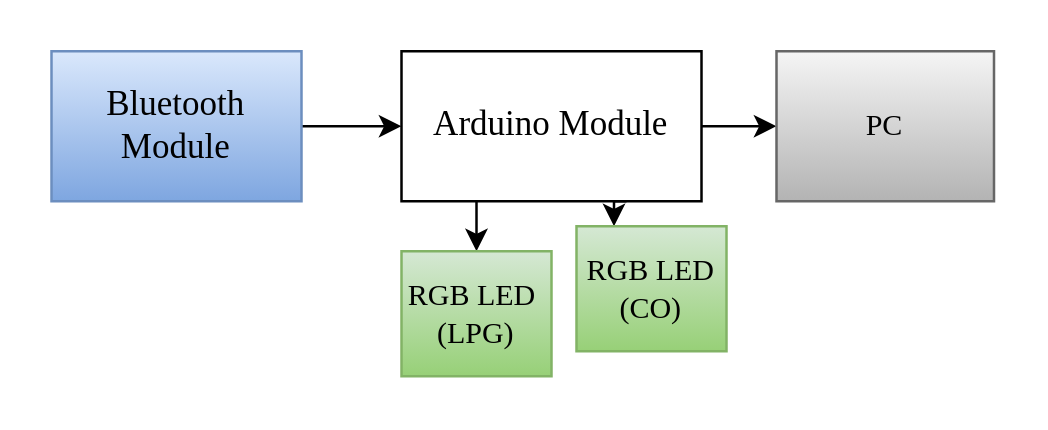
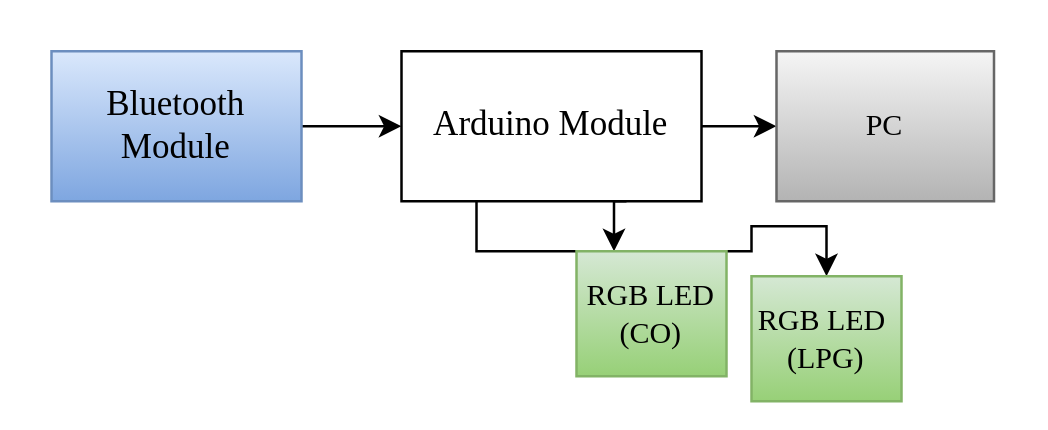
  <mxCell id="0" />
  <mxCell id="1" parent="0" />
  <mxCell id="2" style="edgeStyle=orthogonalEdgeStyle;rounded=0;orthogonalLoop=1;jettySize=auto;html=1;exitX=1;exitY=0.5;exitDx=0;exitDy=0;entryX=0;entryY=0.5;entryDx=0;entryDy=0;" edge="1" parent="1" source="5" target="10"><mxGeometry relative="1" as="geometry" /></mxCell>
  <mxCell id="3" style="edgeStyle=orthogonalEdgeStyle;rounded=0;orthogonalLoop=1;jettySize=auto;html=1;exitX=0.25;exitY=1;exitDx=0;exitDy=0;entryX=0.5;entryY=0;entryDx=0;entryDy=0;" edge="1" parent="1" source="5" target="6"><mxGeometry relative="1" as="geometry" /></mxCell>
  <mxCell id="4" style="edgeStyle=orthogonalEdgeStyle;rounded=0;orthogonalLoop=1;jettySize=auto;html=1;exitX=0.75;exitY=1;exitDx=0;exitDy=0;entryX=0.25;entryY=0;entryDx=0;entryDy=0;" edge="1" parent="1" source="5" target="7"><mxGeometry relative="1" as="geometry" /></mxCell>
  <mxCell id="5" value="&lt;font face=&quot;Times New Roman&quot; style=&quot;font-size: 14px&quot;&gt;Arduino Module&lt;/font&gt;" style="rounded=0;whiteSpace=wrap;html=1;" vertex="1" parent="1"><mxGeometry x="160" y="20" width="120" height="60" as="geometry" /></mxCell>
- <mxCell id="6" value="&lt;span style=&quot;font-family: &amp;#34;times new roman&amp;#34; ; white-space: normal&quot;&gt;RGB LED&amp;nbsp; (LPG)&lt;/span&gt;" style="rounded=0;whiteSpace=wrap;html=1;gradientColor=#97d077;fillColor=#d5e8d4;strokeColor=#82b366;" vertex="1" parent="1"><mxGeometry x="160" y="100" width="60" height="50" as="geometry" /></mxCell>
- <mxCell id="7" value="&lt;span style=&quot;font-family: &amp;#34;times new roman&amp;#34; ; white-space: normal&quot;&gt;RGB LED (CO)&lt;/span&gt;" style="rounded=0;whiteSpace=wrap;html=1;gradientColor=#97d077;fillColor=#d5e8d4;strokeColor=#82b366;" vertex="1" parent="1"><mxGeometry x="230" y="90" width="60" height="50" as="geometry" /></mxCell>
+ <mxCell id="6" value="&lt;span style=&quot;font-family: &amp;#34;times new roman&amp;#34; ; white-space: normal&quot;&gt;RGB LED&amp;nbsp; (LPG)&lt;/span&gt;" style="rounded=0;whiteSpace=wrap;html=1;gradientColor=#97d077;fillColor=#d5e8d4;strokeColor=#82b366;" vertex="1" parent="1"><mxGeometry x="300" y="110" width="60" height="50" as="geometry" /></mxCell>
+ <mxCell id="7" value="&lt;span style=&quot;font-family: &amp;#34;times new roman&amp;#34; ; white-space: normal&quot;&gt;RGB LED (CO)&lt;/span&gt;" style="rounded=0;whiteSpace=wrap;html=1;gradientColor=#97d077;fillColor=#d5e8d4;strokeColor=#82b366;" vertex="1" parent="1"><mxGeometry x="230" y="100" width="60" height="50" as="geometry" /></mxCell>
  <mxCell id="8" style="edgeStyle=orthogonalEdgeStyle;rounded=0;orthogonalLoop=1;jettySize=auto;html=1;exitX=1;exitY=0.5;exitDx=0;exitDy=0;entryX=0;entryY=0.5;entryDx=0;entryDy=0;" edge="1" parent="1" source="9" target="5"><mxGeometry relative="1" as="geometry" /></mxCell>
  <mxCell id="9" value="&lt;font face=&quot;Times New Roman&quot;&gt;&lt;font style=&quot;font-size: 14px&quot;&gt;Bluetooth&lt;/font&gt; &lt;font style=&quot;font-size: 14px&quot;&gt;Module&lt;/font&gt;&lt;/font&gt;" style="rounded=0;whiteSpace=wrap;html=1;gradientColor=#7ea6e0;fillColor=#dae8fc;strokeColor=#6c8ebf;" vertex="1" parent="1"><mxGeometry x="20" y="20" width="100" height="60" as="geometry" /></mxCell>
  <mxCell id="10" value="&lt;font face=&quot;Times New Roman&quot;&gt;PC&lt;/font&gt;" style="rounded=0;whiteSpace=wrap;html=1;gradientColor=#b3b3b3;fillColor=#f5f5f5;strokeColor=#666666;" vertex="1" parent="1"><mxGeometry x="310" y="20" width="87" height="60" as="geometry" /></mxCell>
